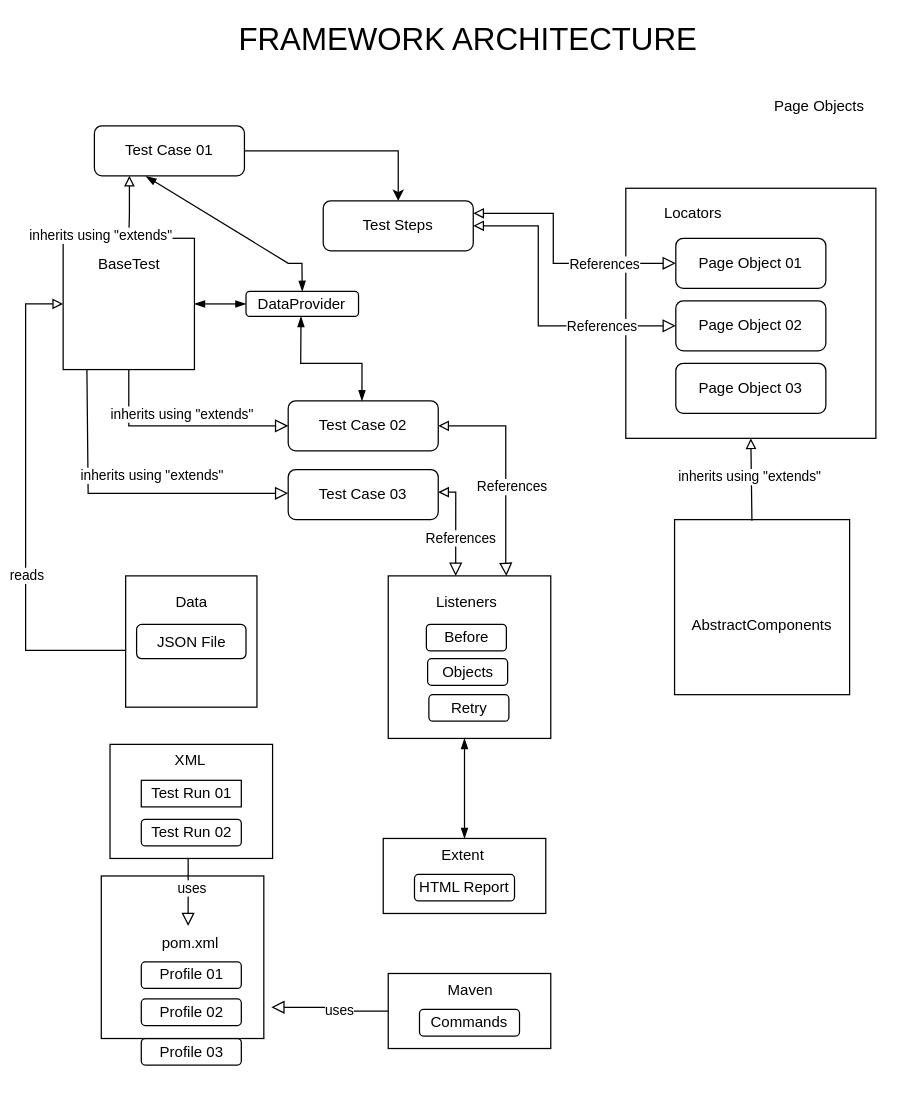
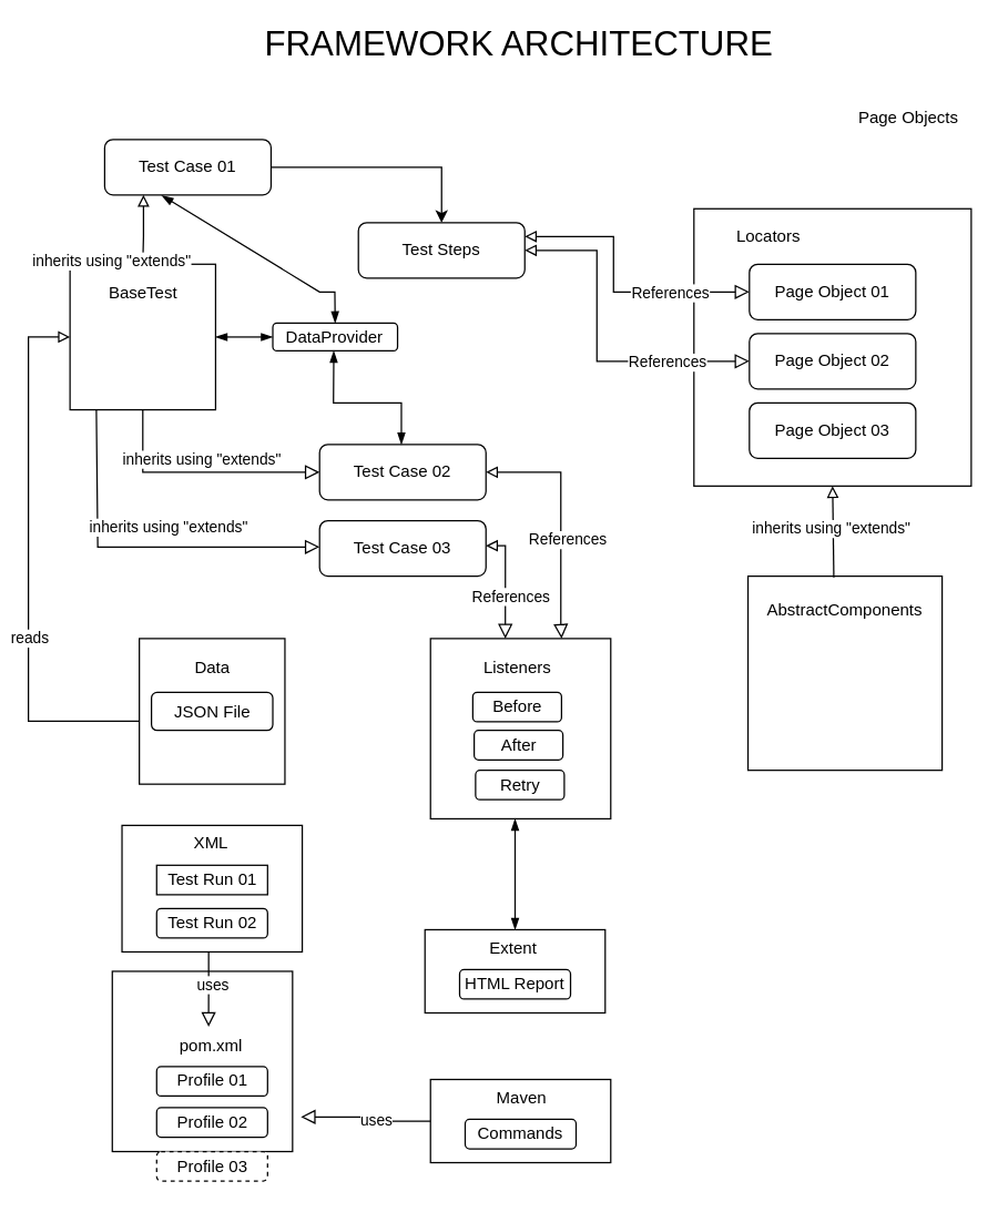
  <mxCell id="0" />
  <mxCell id="1" parent="0" />
  <mxCell id="2" style="edgeStyle=orthogonalEdgeStyle;rounded=0;orthogonalLoop=1;jettySize=auto;html=1;exitX=1;exitY=0.5;exitDx=0;exitDy=0;entryX=0.5;entryY=0;entryDx=0;entryDy=0;" edge="1" parent="1" source="3" target="4"><mxGeometry relative="1" as="geometry"><mxPoint x="360" y="130" as="targetPoint" /><Array as="points"><mxPoint x="318" y="120" /></Array></mxGeometry></mxCell>
  <mxCell id="3" value="Test Case 01" style="rounded=1;whiteSpace=wrap;html=1;fontSize=12;glass=0;strokeWidth=1;shadow=0;" parent="1" vertex="1"><mxGeometry x="75" y="100" width="120" height="40" as="geometry" /></mxCell>
  <mxCell id="4" value="Test Steps" style="rounded=1;whiteSpace=wrap;html=1;fontSize=12;glass=0;strokeWidth=1;shadow=0;" vertex="1" parent="1"><mxGeometry x="258" y="160" width="120" height="40" as="geometry" /></mxCell>
  <mxCell id="5" value="" style="whiteSpace=wrap;html=1;aspect=fixed;" vertex="1" parent="1"><mxGeometry x="500" y="150" width="200" height="200" as="geometry" /></mxCell>
  <mxCell id="6" value="Page Object 01" style="rounded=1;whiteSpace=wrap;html=1;fontSize=12;glass=0;strokeWidth=1;shadow=0;" vertex="1" parent="1"><mxGeometry x="540" y="190" width="120" height="40" as="geometry" /></mxCell>
  <mxCell id="7" value="Page Object 02" style="rounded=1;whiteSpace=wrap;html=1;fontSize=12;glass=0;strokeWidth=1;shadow=0;" vertex="1" parent="1"><mxGeometry x="540" y="240" width="120" height="40" as="geometry" /></mxCell>
  <mxCell id="8" value="Page Object 03" style="rounded=1;whiteSpace=wrap;html=1;fontSize=12;glass=0;strokeWidth=1;shadow=0;" vertex="1" parent="1"><mxGeometry x="540" y="290" width="120" height="40" as="geometry" /></mxCell>
  <mxCell id="9" value="Locators" style="rounded=1;whiteSpace=wrap;html=1;fontSize=12;glass=0;strokeWidth=1;shadow=0;strokeColor=none;" vertex="1" parent="1"><mxGeometry x="504" y="160" width="100" height="20" as="geometry" /></mxCell>
  <mxCell id="10" value="Page Objects" style="rounded=1;whiteSpace=wrap;html=1;fontSize=12;glass=0;strokeWidth=1;shadow=0;strokeColor=none;" vertex="1" parent="1"><mxGeometry x="605" y="75" width="100" height="20" as="geometry" /></mxCell>
  <mxCell id="11" value="" style="rounded=0;html=1;jettySize=auto;orthogonalLoop=1;fontSize=11;endArrow=block;endFill=0;endSize=8;strokeWidth=1;shadow=0;labelBackgroundColor=none;edgeStyle=orthogonalEdgeStyle;exitX=1;exitY=0.5;exitDx=0;exitDy=0;entryX=0;entryY=0.5;entryDx=0;entryDy=0;startArrow=block;startFill=0;" edge="1" parent="1" source="4" target="7"><mxGeometry x="-0.071" y="10" relative="1" as="geometry"><mxPoint as="offset" /><mxPoint x="388" y="190" as="sourcePoint" /><mxPoint x="592" y="220" as="targetPoint" /><Array as="points"><mxPoint x="430" y="180" /><mxPoint x="430" y="260" /></Array></mxGeometry></mxCell>
  <mxCell id="12" value="References" style="edgeLabel;html=1;align=center;verticalAlign=middle;resizable=0;points=[];" vertex="1" connectable="0" parent="11"><mxGeometry x="-0.348" relative="1" as="geometry"><mxPoint x="50" y="53" as="offset" /></mxGeometry></mxCell>
  <mxCell id="13" value="" style="rounded=0;html=1;jettySize=auto;orthogonalLoop=1;fontSize=11;endArrow=block;endFill=0;endSize=8;strokeWidth=1;shadow=0;labelBackgroundColor=none;edgeStyle=orthogonalEdgeStyle;exitX=1;exitY=0.25;exitDx=0;exitDy=0;startArrow=block;startFill=0;" parent="1" source="4" edge="1"><mxGeometry x="-0.071" y="10" relative="1" as="geometry"><mxPoint as="offset" /><mxPoint x="420" y="180" as="sourcePoint" /><mxPoint x="540" y="210" as="targetPoint" /><Array as="points"><mxPoint x="442" y="170" /><mxPoint x="442" y="210" /></Array></mxGeometry></mxCell>
  <mxCell id="14" value="References" style="edgeLabel;html=1;align=center;verticalAlign=middle;resizable=0;points=[];" vertex="1" connectable="0" parent="13"><mxGeometry x="-0.348" relative="1" as="geometry"><mxPoint x="40" y="38" as="offset" /></mxGeometry></mxCell>
  <mxCell id="15" value="" style="whiteSpace=wrap;html=1;aspect=fixed;" vertex="1" parent="1"><mxGeometry x="539" y="415" width="140" height="140" as="geometry" /></mxCell>
- <mxCell id="16" value="AbstractComponents" style="rounded=1;whiteSpace=wrap;html=1;fontSize=12;glass=0;strokeWidth=1;shadow=0;strokeColor=none;" vertex="1" parent="1"><mxGeometry x="549" y="490" width="120" height="20" as="geometry" /></mxCell>
+ <mxCell id="16" value="AbstractComponents" style="rounded=1;whiteSpace=wrap;html=1;fontSize=12;glass=0;strokeWidth=1;shadow=0;strokeColor=none;" vertex="1" parent="1"><mxGeometry x="549" y="430" width="120" height="20" as="geometry" /></mxCell>
  <mxCell id="17" style="edgeStyle=orthogonalEdgeStyle;rounded=0;orthogonalLoop=1;jettySize=auto;html=1;exitX=0.5;exitY=1;exitDx=0;exitDy=0;" edge="1" parent="1" source="15" target="15"><mxGeometry relative="1" as="geometry" /></mxCell>
  <mxCell id="18" value="" style="rounded=0;html=1;jettySize=auto;orthogonalLoop=1;fontSize=11;endArrow=none;endFill=0;endSize=8;strokeWidth=1;shadow=0;labelBackgroundColor=none;edgeStyle=orthogonalEdgeStyle;exitX=0.5;exitY=1;exitDx=0;exitDy=0;entryX=0.442;entryY=0.006;entryDx=0;entryDy=0;entryPerimeter=0;startArrow=block;startFill=0;" edge="1" parent="1" source="5" target="15"><mxGeometry x="-0.071" y="10" relative="1" as="geometry"><mxPoint as="offset" /><mxPoint x="388" y="200" as="sourcePoint" /><mxPoint x="550" y="320" as="targetPoint" /><Array as="points"><mxPoint x="601" y="350" /></Array></mxGeometry></mxCell>
  <mxCell id="19" value="inherits using &quot;extends&quot;" style="edgeLabel;html=1;align=center;verticalAlign=middle;resizable=0;points=[];" vertex="1" connectable="0" parent="18"><mxGeometry x="-0.348" relative="1" as="geometry"><mxPoint x="-2" y="10" as="offset" /></mxGeometry></mxCell>
  <mxCell id="20" value="" style="whiteSpace=wrap;html=1;aspect=fixed;" vertex="1" parent="1"><mxGeometry x="50" y="190" width="105" height="105" as="geometry" /></mxCell>
  <mxCell id="21" value="BaseTest" style="rounded=1;whiteSpace=wrap;html=1;fontSize=12;glass=0;strokeWidth=1;shadow=0;strokeColor=none;" vertex="1" parent="1"><mxGeometry x="72.5" y="210" width="60" as="geometry" /></mxCell>
  <mxCell id="22" value="" style="rounded=0;html=1;jettySize=auto;orthogonalLoop=1;fontSize=11;endArrow=none;endFill=0;endSize=8;strokeWidth=1;shadow=0;labelBackgroundColor=none;edgeStyle=orthogonalEdgeStyle;entryX=0.5;entryY=0;entryDx=0;entryDy=0;startArrow=block;startFill=0;" edge="1" parent="1" source="3" target="20"><mxGeometry x="-0.071" y="10" relative="1" as="geometry"><mxPoint as="offset" /><mxPoint x="61" y="119" as="sourcePoint" /><mxPoint x="60" y="170" as="targetPoint" /><Array as="points"><mxPoint x="103" y="119" /><mxPoint x="103" y="170" /><mxPoint x="103" y="170" /></Array></mxGeometry></mxCell>
  <mxCell id="23" value="inherits using &quot;extends&quot;" style="edgeLabel;html=1;align=center;verticalAlign=middle;resizable=0;points=[];" vertex="1" connectable="0" parent="22"><mxGeometry x="-0.348" relative="1" as="geometry"><mxPoint x="-24" y="31" as="offset" /></mxGeometry></mxCell>
  <mxCell id="24" value="Test Case 02" style="rounded=1;whiteSpace=wrap;html=1;fontSize=12;glass=0;strokeWidth=1;shadow=0;" vertex="1" parent="1"><mxGeometry x="230" y="320" width="120" height="40" as="geometry" /></mxCell>
  <mxCell id="25" value="Test Case 03" style="rounded=1;whiteSpace=wrap;html=1;fontSize=12;glass=0;strokeWidth=1;shadow=0;" vertex="1" parent="1"><mxGeometry x="230" y="375" width="120" height="40" as="geometry" /></mxCell>
  <mxCell id="26" value="" style="rounded=0;html=1;jettySize=auto;orthogonalLoop=1;fontSize=11;endArrow=block;endFill=0;endSize=8;strokeWidth=1;shadow=0;labelBackgroundColor=none;edgeStyle=orthogonalEdgeStyle;entryX=0;entryY=0.5;entryDx=0;entryDy=0;exitX=0.5;exitY=1;exitDx=0;exitDy=0;" edge="1" parent="1" source="20" target="24"><mxGeometry x="-0.071" y="10" relative="1" as="geometry"><mxPoint as="offset" /><mxPoint x="200" y="129" as="sourcePoint" /><mxPoint x="113" y="200" as="targetPoint" /><Array as="points"><mxPoint x="103" y="340" /></Array></mxGeometry></mxCell>
  <mxCell id="27" value="inherits using &quot;extends&quot;" style="edgeLabel;html=1;align=center;verticalAlign=middle;resizable=0;points=[];" vertex="1" connectable="0" parent="26"><mxGeometry x="-0.192" relative="1" as="geometry"><mxPoint x="17" y="-10" as="offset" /></mxGeometry></mxCell>
  <mxCell id="28" value="" style="rounded=0;html=1;jettySize=auto;orthogonalLoop=1;fontSize=11;endArrow=block;endFill=0;endSize=8;strokeWidth=1;shadow=0;labelBackgroundColor=none;edgeStyle=orthogonalEdgeStyle;entryX=0;entryY=0.5;entryDx=0;entryDy=0;exitX=0.181;exitY=1.01;exitDx=0;exitDy=0;exitPerimeter=0;" edge="1" parent="1"><mxGeometry x="-0.071" y="10" relative="1" as="geometry"><mxPoint as="offset" /><mxPoint x="69.005" y="295" as="sourcePoint" /><mxPoint x="230" y="393.95" as="targetPoint" /><Array as="points"><mxPoint x="70" y="294.95" /><mxPoint x="70" y="393.95" /></Array></mxGeometry></mxCell>
  <mxCell id="29" value="inherits using &quot;extends&quot;" style="edgeLabel;html=1;align=center;verticalAlign=middle;resizable=0;points=[];" vertex="1" connectable="0" parent="28"><mxGeometry x="-0.192" relative="1" as="geometry"><mxPoint x="45" y="-14" as="offset" /></mxGeometry></mxCell>
  <mxCell id="30" value="" style="whiteSpace=wrap;html=1;aspect=fixed;" vertex="1" parent="1"><mxGeometry x="100" y="460" width="105" height="105" as="geometry" /></mxCell>
  <mxCell id="31" value="Data" style="rounded=1;whiteSpace=wrap;html=1;fontSize=12;glass=0;strokeWidth=1;shadow=0;strokeColor=none;" vertex="1" parent="1"><mxGeometry x="122.5" y="480" width="60" as="geometry" /></mxCell>
  <mxCell id="32" value="JSON File" style="rounded=1;whiteSpace=wrap;html=1;fontSize=12;glass=0;strokeWidth=1;shadow=0;" vertex="1" parent="1"><mxGeometry x="108.75" y="498.75" width="87.5" height="27.5" as="geometry" /></mxCell>
  <mxCell id="33" value="" style="rounded=0;html=1;jettySize=auto;orthogonalLoop=1;fontSize=11;endArrow=none;endFill=0;endSize=8;strokeWidth=1;shadow=0;labelBackgroundColor=none;edgeStyle=orthogonalEdgeStyle;exitX=0;exitY=0.5;exitDx=0;exitDy=0;entryX=-0.004;entryY=0.568;entryDx=0;entryDy=0;entryPerimeter=0;startArrow=block;startFill=0;" edge="1" parent="1" source="20" target="30"><mxGeometry x="-0.071" y="10" relative="1" as="geometry"><mxPoint as="offset" /><mxPoint x="200" y="129" as="sourcePoint" /><mxPoint x="90" y="520" as="targetPoint" /><Array as="points"><mxPoint x="20" y="242" /><mxPoint x="20" y="520" /></Array></mxGeometry></mxCell>
  <mxCell id="34" value="reads" style="edgeLabel;html=1;align=center;verticalAlign=middle;resizable=0;points=[];" vertex="1" connectable="0" parent="33"><mxGeometry x="-0.348" relative="1" as="geometry"><mxPoint y="121" as="offset" /></mxGeometry></mxCell>
  <mxCell id="35" value="DataProvider" style="rounded=1;whiteSpace=wrap;html=1;fontSize=12;glass=0;strokeWidth=1;shadow=0;" vertex="1" parent="1"><mxGeometry x="196.25" y="232.5" width="90" height="20" as="geometry" /></mxCell>
  <mxCell id="36" value="" style="endArrow=blockThin;html=1;rounded=0;exitX=1;exitY=0.5;exitDx=0;exitDy=0;entryX=0;entryY=0.5;entryDx=0;entryDy=0;startArrow=blockThin;startFill=1;endFill=1;" edge="1" parent="1" source="20" target="35"><mxGeometry width="50" height="50" relative="1" as="geometry"><mxPoint x="270" y="340" as="sourcePoint" /><mxPoint x="320" y="290" as="targetPoint" /></mxGeometry></mxCell>
  <mxCell id="37" value="" style="endArrow=blockThin;html=1;rounded=0;exitX=0.5;exitY=1;exitDx=0;exitDy=0;entryX=0.5;entryY=0;entryDx=0;entryDy=0;startArrow=blockThin;startFill=1;endFill=1;" edge="1" parent="1"><mxGeometry width="50" height="50" relative="1" as="geometry"><mxPoint x="240.25" y="252.5" as="sourcePoint" /><mxPoint x="289" y="320" as="targetPoint" /><Array as="points"><mxPoint x="240" y="290" /><mxPoint x="289" y="290" /></Array></mxGeometry></mxCell>
  <mxCell id="38" value="" style="endArrow=blockThin;html=1;rounded=0;exitX=0.5;exitY=0;exitDx=0;exitDy=0;entryX=0.343;entryY=1.01;entryDx=0;entryDy=0;entryPerimeter=0;endFill=1;startArrow=blockThin;startFill=1;" edge="1" parent="1" source="35" target="3"><mxGeometry width="50" height="50" relative="1" as="geometry"><mxPoint x="250.25" y="262.5" as="sourcePoint" /><mxPoint x="299" y="330" as="targetPoint" /><Array as="points"><mxPoint x="241" y="210" /><mxPoint x="230" y="210" /></Array></mxGeometry></mxCell>
  <mxCell id="39" value="" style="whiteSpace=wrap;html=1;aspect=fixed;" vertex="1" parent="1"><mxGeometry x="310" y="460" width="130" height="130" as="geometry" /></mxCell>
  <mxCell id="40" value="Listeners" style="rounded=1;whiteSpace=wrap;html=1;fontSize=12;glass=0;strokeWidth=1;shadow=0;strokeColor=none;" vertex="1" parent="1"><mxGeometry x="342.5" y="480" width="60" as="geometry" /></mxCell>
  <mxCell id="41" value="Before" style="rounded=1;whiteSpace=wrap;html=1;fontSize=12;glass=0;strokeWidth=1;shadow=0;" vertex="1" parent="1"><mxGeometry x="340.5" y="498.75" width="64" height="21.25" as="geometry" /></mxCell>
- <mxCell id="42" value="Objects" style="rounded=1;whiteSpace=wrap;html=1;fontSize=12;glass=0;strokeWidth=1;shadow=0;" vertex="1" parent="1"><mxGeometry x="341.5" y="526.25" width="64" height="21.25" as="geometry" /></mxCell>
+ <mxCell id="42" value="After" style="rounded=1;whiteSpace=wrap;html=1;fontSize=12;glass=0;strokeWidth=1;shadow=0;" vertex="1" parent="1"><mxGeometry x="341.5" y="526.25" width="64" height="21.25" as="geometry" /></mxCell>
  <mxCell id="43" value="Retry" style="rounded=1;whiteSpace=wrap;html=1;fontSize=12;glass=0;strokeWidth=1;shadow=0;" vertex="1" parent="1"><mxGeometry x="342.5" y="555" width="64" height="21.25" as="geometry" /></mxCell>
  <mxCell id="44" value="" style="rounded=0;html=1;jettySize=auto;orthogonalLoop=1;fontSize=11;endArrow=block;endFill=0;endSize=8;strokeWidth=1;shadow=0;labelBackgroundColor=none;edgeStyle=orthogonalEdgeStyle;entryX=0.75;entryY=0;entryDx=0;entryDy=0;startArrow=block;startFill=0;" edge="1" parent="1"><mxGeometry x="-0.071" y="10" relative="1" as="geometry"><mxPoint as="offset" /><mxPoint x="350" y="340" as="sourcePoint" /><mxPoint x="404.48" y="460" as="targetPoint" /><Array as="points"><mxPoint x="404" y="340" /><mxPoint x="404" y="450" /></Array></mxGeometry></mxCell>
  <mxCell id="45" value="References" style="edgeLabel;html=1;align=center;verticalAlign=middle;resizable=0;points=[];" vertex="1" connectable="0" parent="44"><mxGeometry x="-0.348" relative="1" as="geometry"><mxPoint x="4" y="45" as="offset" /></mxGeometry></mxCell>
  <mxCell id="46" value="" style="rounded=0;html=1;jettySize=auto;orthogonalLoop=1;fontSize=11;endArrow=block;endFill=0;endSize=8;strokeWidth=1;shadow=0;labelBackgroundColor=none;edgeStyle=orthogonalEdgeStyle;entryX=0.415;entryY=0.015;entryDx=0;entryDy=0;exitX=1;exitY=0.5;exitDx=0;exitDy=0;entryPerimeter=0;startArrow=block;startFill=0;" edge="1" parent="1"><mxGeometry x="-0.071" y="10" relative="1" as="geometry"><mxPoint as="offset" /><mxPoint x="350" y="393.05" as="sourcePoint" /><mxPoint x="363.95" y="460" as="targetPoint" /><Array as="points"><mxPoint x="364" y="393.05" /></Array></mxGeometry></mxCell>
  <mxCell id="47" value="References" style="edgeLabel;html=1;align=center;verticalAlign=middle;resizable=0;points=[];" vertex="1" connectable="0" parent="46"><mxGeometry x="-0.348" relative="1" as="geometry"><mxPoint x="4" y="24" as="offset" /></mxGeometry></mxCell>
  <mxCell id="48" value="" style="rounded=0;whiteSpace=wrap;html=1;" vertex="1" parent="1"><mxGeometry x="306" y="670" width="130" height="60" as="geometry" /></mxCell>
  <mxCell id="49" value="Extent" style="rounded=1;whiteSpace=wrap;html=1;fontSize=12;glass=0;strokeWidth=1;shadow=0;strokeColor=none;" vertex="1" parent="1"><mxGeometry x="340" y="683" width="60" as="geometry" /></mxCell>
  <mxCell id="50" value="HTML Report" style="rounded=1;whiteSpace=wrap;html=1;fontSize=12;glass=0;strokeWidth=1;shadow=0;" vertex="1" parent="1"><mxGeometry x="331" y="698.75" width="80" height="21.25" as="geometry" /></mxCell>
  <mxCell id="51" value="" style="endArrow=blockThin;html=1;rounded=0;entryX=0.5;entryY=0;entryDx=0;entryDy=0;startArrow=blockThin;startFill=1;endFill=1;" edge="1" parent="1" target="48"><mxGeometry width="50" height="50" relative="1" as="geometry"><mxPoint x="371" y="590" as="sourcePoint" /><mxPoint x="299" y="330" as="targetPoint" /><Array as="points" /></mxGeometry></mxCell>
  <mxCell id="52" value="" style="rounded=0;whiteSpace=wrap;html=1;" vertex="1" parent="1"><mxGeometry x="87.5" y="594.75" width="130" height="91.25" as="geometry" /></mxCell>
  <mxCell id="53" value="XML" style="rounded=1;whiteSpace=wrap;html=1;fontSize=12;glass=0;strokeWidth=1;shadow=0;strokeColor=none;" vertex="1" parent="1"><mxGeometry x="121.5" y="607.75" width="60" as="geometry" /></mxCell>
  <mxCell id="54" value="Test Run 01" style="whiteSpace=wrap;html=1;fontSize=12;glass=0;strokeWidth=1;shadow=0;rounded=0;" vertex="1" parent="1"><mxGeometry x="112.5" y="623.5" width="80" height="21.25" as="geometry" /></mxCell>
  <mxCell id="55" value="" style="rounded=0;whiteSpace=wrap;html=1;" vertex="1" parent="1"><mxGeometry x="80.5" y="700" width="130" height="130" as="geometry" /></mxCell>
  <mxCell id="56" value="pom.xml" style="rounded=1;whiteSpace=wrap;html=1;fontSize=12;glass=0;strokeWidth=1;shadow=0;strokeColor=none;" vertex="1" parent="1"><mxGeometry x="121.5" y="753" width="60" as="geometry" /></mxCell>
  <mxCell id="57" value="Profile 01" style="rounded=1;whiteSpace=wrap;html=1;fontSize=12;glass=0;strokeWidth=1;shadow=0;" vertex="1" parent="1"><mxGeometry x="112.5" y="768.75" width="80" height="21.25" as="geometry" /></mxCell>
  <mxCell id="58" value="Test Run 02" style="rounded=1;whiteSpace=wrap;html=1;fontSize=12;glass=0;strokeWidth=1;shadow=0;" vertex="1" parent="1"><mxGeometry x="112.5" y="654.75" width="80" height="21.25" as="geometry" /></mxCell>
  <mxCell id="59" value="Profile 02" style="rounded=1;whiteSpace=wrap;html=1;fontSize=12;glass=0;strokeWidth=1;shadow=0;" vertex="1" parent="1"><mxGeometry x="112.5" y="798.38" width="80" height="21.25" as="geometry" /></mxCell>
- <mxCell id="60" value="Profile 03" style="rounded=1;whiteSpace=wrap;html=1;fontSize=12;glass=0;strokeWidth=1;shadow=0;" vertex="1" parent="1"><mxGeometry x="112.5" y="830" width="80" height="21.25" as="geometry" /></mxCell>
+ <mxCell id="60" value="Profile 03" style="rounded=1;whiteSpace=wrap;html=1;fontSize=12;glass=0;strokeWidth=1;shadow=0;dashed=1;" vertex="1" parent="1"><mxGeometry x="112.5" y="830" width="80" height="21.25" as="geometry" /></mxCell>
  <mxCell id="61" value="" style="rounded=0;html=1;jettySize=auto;orthogonalLoop=1;fontSize=11;endArrow=block;endFill=0;endSize=8;strokeWidth=1;shadow=0;labelBackgroundColor=none;edgeStyle=orthogonalEdgeStyle;startArrow=none;startFill=0;exitX=0.473;exitY=1;exitDx=0;exitDy=0;exitPerimeter=0;entryX=0.488;entryY=0;entryDx=0;entryDy=0;entryPerimeter=0;" edge="1" parent="1"><mxGeometry x="-0.071" y="10" relative="1" as="geometry"><mxPoint as="offset" /><mxPoint x="149.99" y="686" as="sourcePoint" /><mxPoint x="149.94" y="740" as="targetPoint" /><Array as="points"><mxPoint x="150" y="710" /><mxPoint x="150" y="710" /></Array></mxGeometry></mxCell>
  <mxCell id="62" value="uses" style="edgeLabel;html=1;align=center;verticalAlign=middle;resizable=0;points=[];" vertex="1" connectable="0" parent="61"><mxGeometry x="-0.348" relative="1" as="geometry"><mxPoint x="3" y="6" as="offset" /></mxGeometry></mxCell>
  <mxCell id="63" value="" style="rounded=0;whiteSpace=wrap;html=1;" vertex="1" parent="1"><mxGeometry x="310" y="778" width="130" height="60" as="geometry" /></mxCell>
  <mxCell id="64" value="Maven" style="rounded=1;whiteSpace=wrap;html=1;fontSize=12;glass=0;strokeWidth=1;shadow=0;strokeColor=none;" vertex="1" parent="1"><mxGeometry x="346" y="786.38" width="60" height="11.62" as="geometry" /></mxCell>
  <mxCell id="65" value="Commands" style="rounded=1;whiteSpace=wrap;html=1;fontSize=12;glass=0;strokeWidth=1;shadow=0;" vertex="1" parent="1"><mxGeometry x="335" y="806.75" width="80" height="21.25" as="geometry" /></mxCell>
  <mxCell id="66" value="" style="rounded=0;html=1;jettySize=auto;orthogonalLoop=1;fontSize=11;endArrow=block;endFill=0;endSize=8;strokeWidth=1;shadow=0;labelBackgroundColor=none;edgeStyle=orthogonalEdgeStyle;startArrow=none;startFill=0;exitX=0;exitY=0.5;exitDx=0;exitDy=0;entryX=1;entryY=0.5;entryDx=0;entryDy=0;" edge="1" parent="1" source="63"><mxGeometry x="-0.071" y="10" relative="1" as="geometry"><mxPoint as="offset" /><mxPoint x="159.99" y="696" as="sourcePoint" /><mxPoint x="216.5" y="805" as="targetPoint" /><Array as="points"><mxPoint x="260" y="808" /><mxPoint x="260" y="805" /></Array></mxGeometry></mxCell>
  <mxCell id="67" value="uses" style="edgeLabel;html=1;align=center;verticalAlign=middle;resizable=0;points=[];" vertex="1" connectable="0" parent="66"><mxGeometry x="-0.348" relative="1" as="geometry"><mxPoint x="-9" y="-1" as="offset" /></mxGeometry></mxCell>
  <mxCell id="68" value="FRAMEWORK ARCHITECTURE" style="rounded=1;whiteSpace=wrap;html=1;fontSize=25;glass=0;strokeWidth=1;shadow=0;strokeColor=none;" vertex="1" parent="1"><mxGeometry x="106.5" y="20" width="533.5" height="20" as="geometry" /></mxCell>
